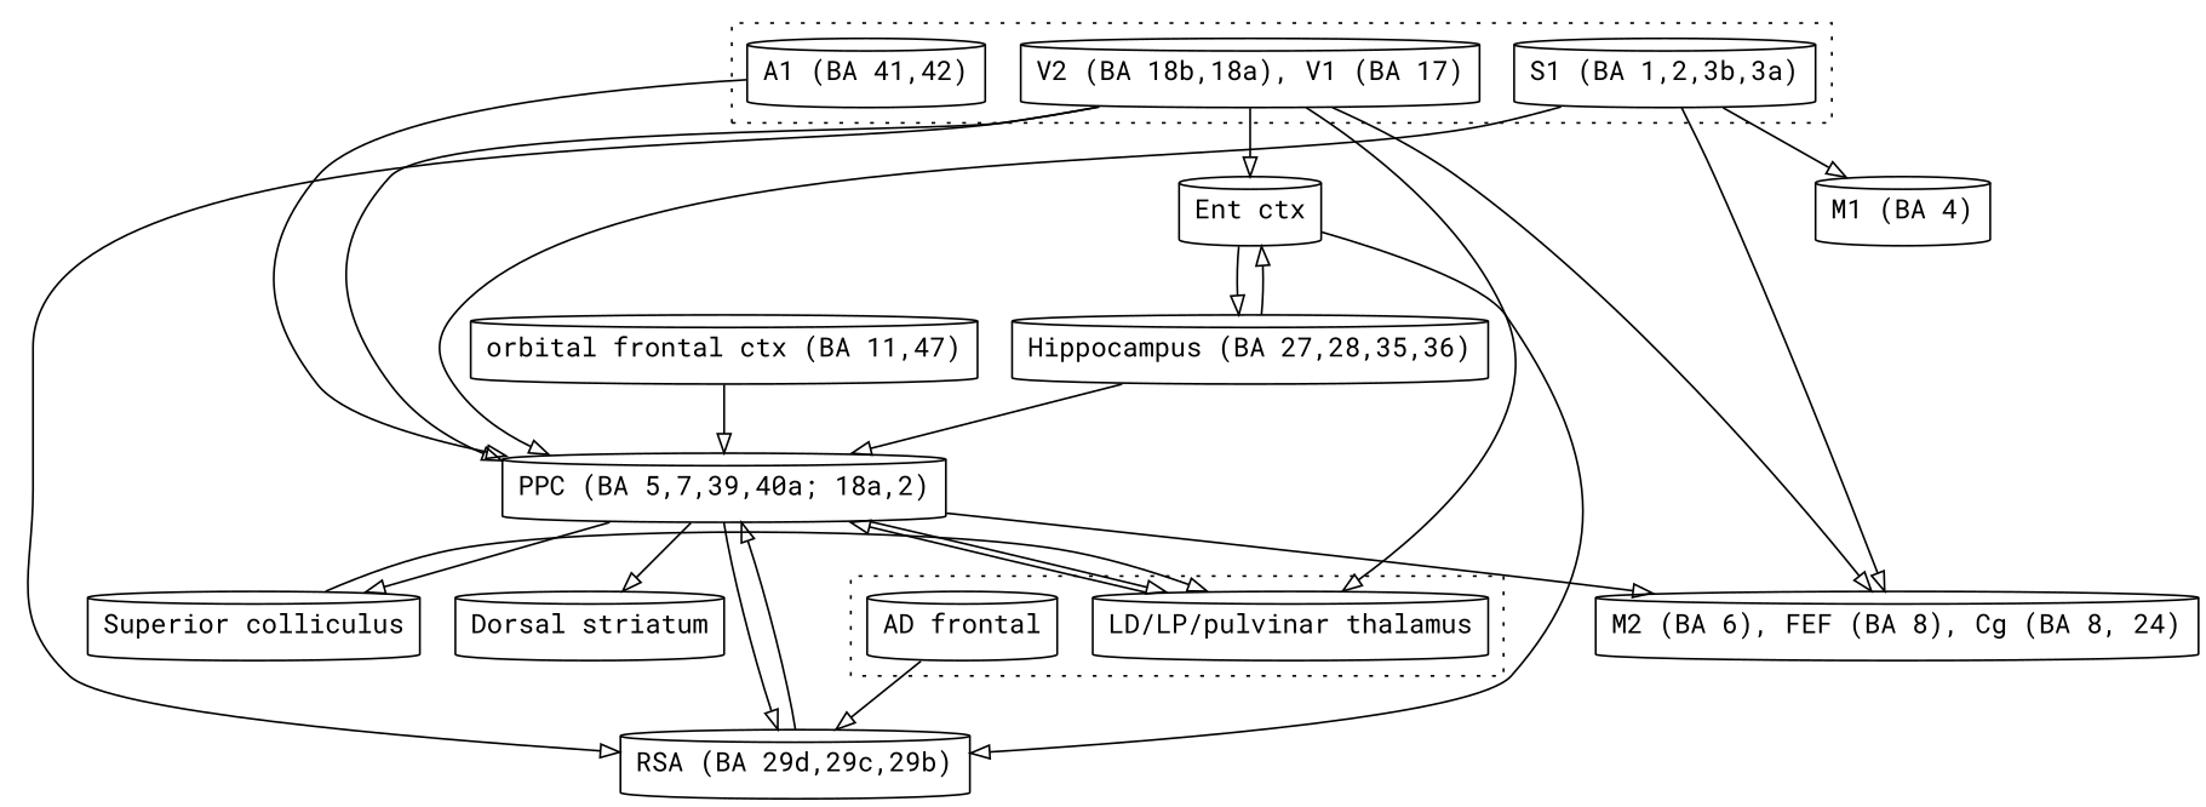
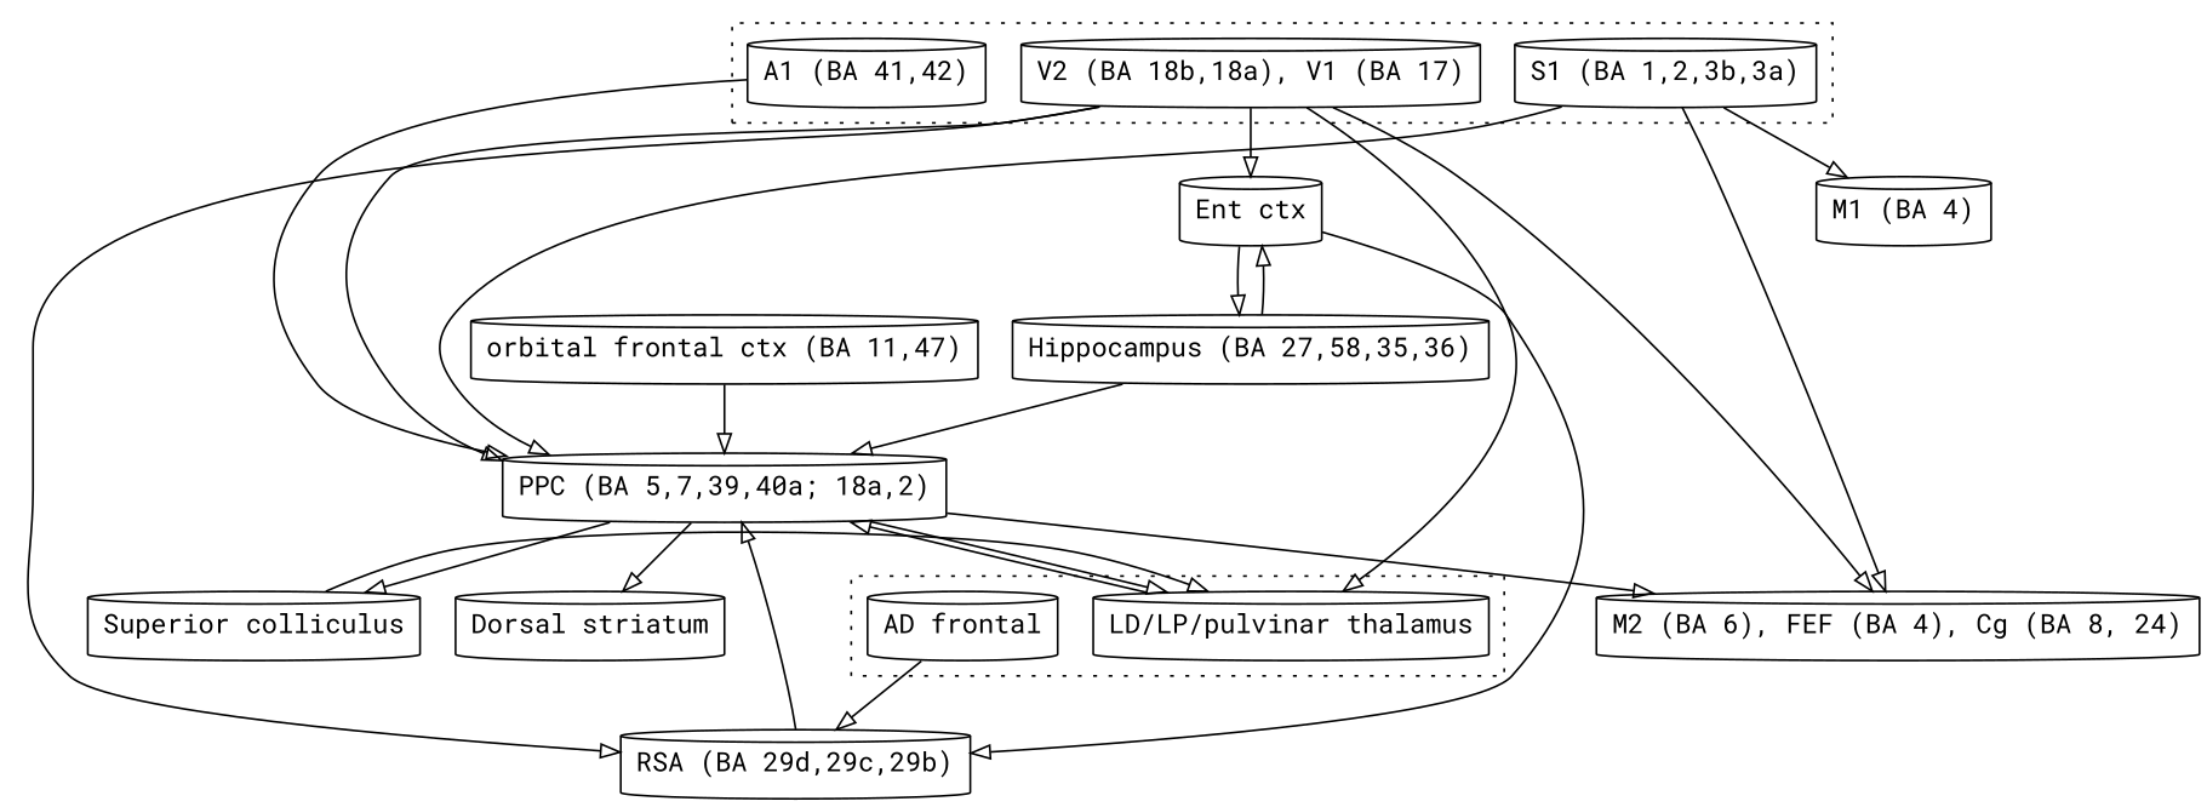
  digraph {
    fontname="Roboto Mono"
    node [fontname="Roboto Mono" shape=cylinder]
    edge [arrowhead=o fontname="Roboto Mono" fontsize=11.0]
    n1 [label="LD/LP/pulvinar thalamus"]
    n2 [label="AD frontal"]
    n3 [label="S1 (BA 1,2,3b,3a)"]
    n4 [label="A1 (BA 41,42)"]
    n5 [label="V2 (BA 18b,18a), V1 (BA 17)"]
    n6 [label="PPC (BA 5,7,39,40a; 18a,2)"]
    n7 [label="RSA (BA 29d,29c,29b)"]
-   n8 [label="M2 (BA 6), FEF (BA 8), Cg (BA 8, 24)"]
+   n8 [label="M2 (BA 6), FEF (BA 4), Cg (BA 8, 24)"]
    n9 [label="M1 (BA 4)"]
    n10 [label="Ent ctx"]
    n11 [label="orbital frontal ctx (BA 11,47)"]
    n12 [label="Superior colliculus"]
    n13 [label="Dorsal striatum"]
-   n14 [label="Hippocampus (BA 27,28,35,36)"]
+   n14 [label="Hippocampus (BA 27,58,35,36)"]
    subgraph cluster_1 {
      style=dotted
      n1
      n2
    }
    subgraph cluster_2 {
      style=dotted
      n3
      n4
      n5
    }
    n1 -> n6
    n2 -> n7
    n3 -> n6
    n3 -> n8
    n3 -> n9
    n4 -> n6
    n5 -> n1
    n5 -> n6
    n5 -> n7
    n5 -> n8
    n5 -> n10
    n6 -> n1
-   n6 -> n7
    n6 -> n8
    n6 -> n12
    n6 -> n13
    n7 -> n6
    n10 -> n7
    n10 -> n14
    n11 -> n6
    n12 -> n1
    n14 -> n6
    n14 -> n10
  }
